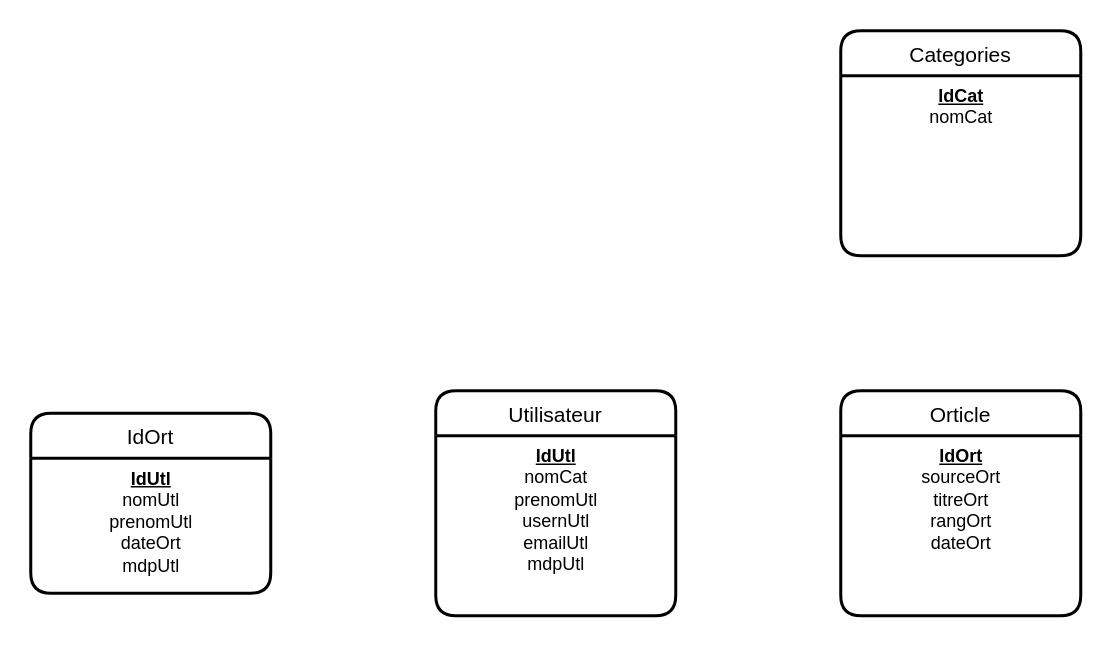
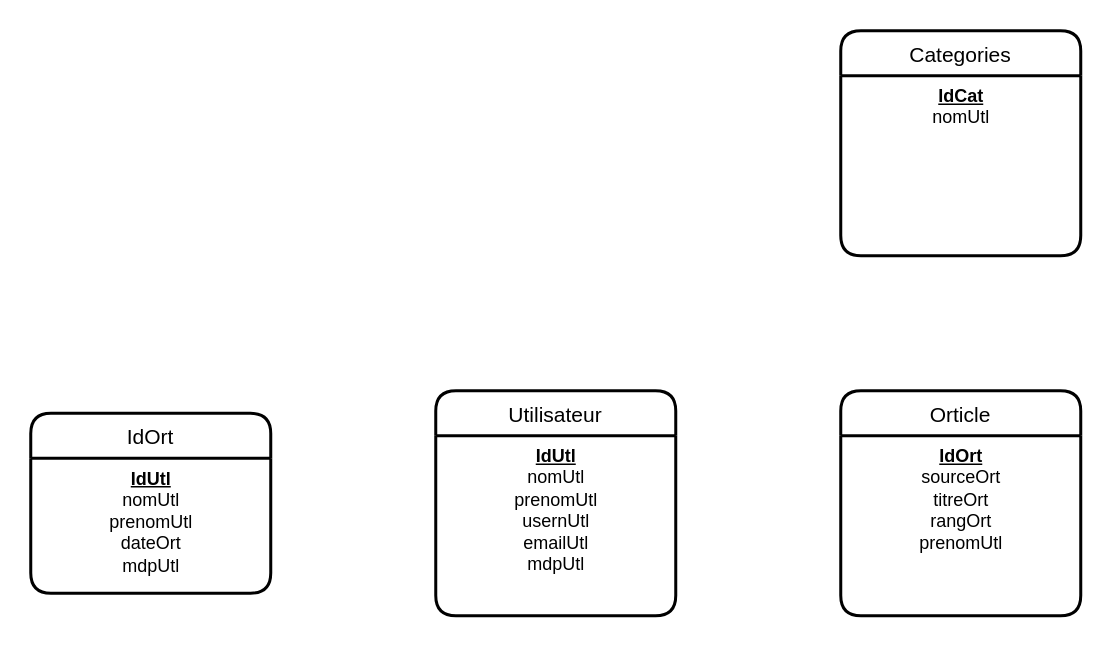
  <mxCell id="0" />
  <mxCell id="1" parent="0" />
  <mxCell id="2" value="Utilisateur" style="swimlane;childLayout=stackLayout;horizontal=1;startSize=30;horizontalStack=0;rounded=1;fontSize=14;fontStyle=0;strokeWidth=2;resizeParent=0;resizeLast=1;shadow=0;dashed=0;align=center;verticalAlign=middle;" vertex="1" parent="1"><mxGeometry x="290" y="260" width="160" height="150" as="geometry" /></mxCell>
- <mxCell id="3" value="&lt;b&gt;&lt;u&gt;IdUtl&lt;br&gt;&lt;/u&gt;&lt;/b&gt;nomCat&lt;br&gt;prenomUtl&lt;br&gt;usernUtl&lt;br&gt;emailUtl&lt;br&gt;mdpUtl" style="text;html=1;align=center;verticalAlign=top;resizable=0;points=[];autosize=1;" vertex="1" parent="2"><mxGeometry y="30" width="160" height="120" as="geometry" /></mxCell>
+ <mxCell id="3" value="&lt;b&gt;&lt;u&gt;IdUtl&lt;br&gt;&lt;/u&gt;&lt;/b&gt;nomUtl&lt;br&gt;prenomUtl&lt;br&gt;usernUtl&lt;br&gt;emailUtl&lt;br&gt;mdpUtl" style="text;html=1;align=center;verticalAlign=top;resizable=0;points=[];autosize=1;" vertex="1" parent="2"><mxGeometry y="30" width="160" height="120" as="geometry" /></mxCell>
  <mxCell id="4" value="IdOrt" style="swimlane;childLayout=stackLayout;horizontal=1;startSize=30;horizontalStack=0;rounded=1;fontSize=14;fontStyle=0;strokeWidth=2;resizeParent=0;resizeLast=1;shadow=0;dashed=0;align=center;verticalAlign=middle;" vertex="1" parent="1"><mxGeometry x="20" y="275" width="160" height="120" as="geometry" /></mxCell>
  <mxCell id="5" value="&lt;b&gt;&lt;u&gt;IdUtl&lt;br&gt;&lt;/u&gt;&lt;/b&gt;nomUtl&lt;br&gt;prenomUtl&lt;br&gt;dateOrt&lt;br&gt;mdpUtl" style="text;html=1;align=center;verticalAlign=top;resizable=0;points=[];autosize=1;" vertex="1" parent="4"><mxGeometry y="30" width="160" height="90" as="geometry" /></mxCell>
  <mxCell id="6" value="Orticle" style="swimlane;childLayout=stackLayout;horizontal=1;startSize=30;horizontalStack=0;rounded=1;fontSize=14;fontStyle=0;strokeWidth=2;resizeParent=0;resizeLast=1;shadow=0;dashed=0;align=center;verticalAlign=middle;" vertex="1" parent="1"><mxGeometry x="560" y="260" width="160" height="150" as="geometry" /></mxCell>
- <mxCell id="7" value="&lt;b&gt;&lt;u&gt;IdOrt&lt;br&gt;&lt;/u&gt;&lt;/b&gt;sourceOrt&lt;br&gt;titreOrt&lt;br&gt;rangOrt&lt;br&gt;dateOrt" style="text;html=1;align=center;verticalAlign=top;resizable=0;points=[];autosize=1;" vertex="1" parent="6"><mxGeometry y="30" width="160" height="120" as="geometry" /></mxCell>
+ <mxCell id="7" value="&lt;b&gt;&lt;u&gt;IdOrt&lt;br&gt;&lt;/u&gt;&lt;/b&gt;sourceOrt&lt;br&gt;titreOrt&lt;br&gt;rangOrt&lt;br&gt;prenomUtl" style="text;html=1;align=center;verticalAlign=top;resizable=0;points=[];autosize=1;" vertex="1" parent="6"><mxGeometry y="30" width="160" height="120" as="geometry" /></mxCell>
  <mxCell id="8" value="Categories" style="swimlane;childLayout=stackLayout;horizontal=1;startSize=30;horizontalStack=0;rounded=1;fontSize=14;fontStyle=0;strokeWidth=2;resizeParent=0;resizeLast=1;shadow=0;dashed=0;align=center;verticalAlign=middle;" vertex="1" parent="1"><mxGeometry x="560" y="20" width="160" height="150" as="geometry" /></mxCell>
- <mxCell id="9" value="&lt;b&gt;&lt;u&gt;IdCat&lt;br&gt;&lt;/u&gt;&lt;/b&gt;nomCat" style="text;html=1;align=center;verticalAlign=top;resizable=0;points=[];autosize=1;" vertex="1" parent="8"><mxGeometry y="30" width="160" height="120" as="geometry" /></mxCell>
+ <mxCell id="9" value="&lt;b&gt;&lt;u&gt;IdCat&lt;br&gt;&lt;/u&gt;&lt;/b&gt;nomUtl" style="text;html=1;align=center;verticalAlign=top;resizable=0;points=[];autosize=1;" vertex="1" parent="8"><mxGeometry y="30" width="160" height="120" as="geometry" /></mxCell>
